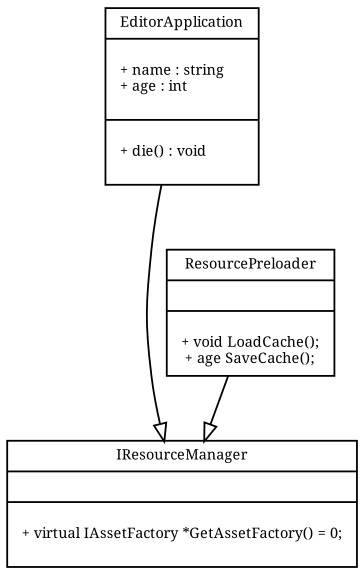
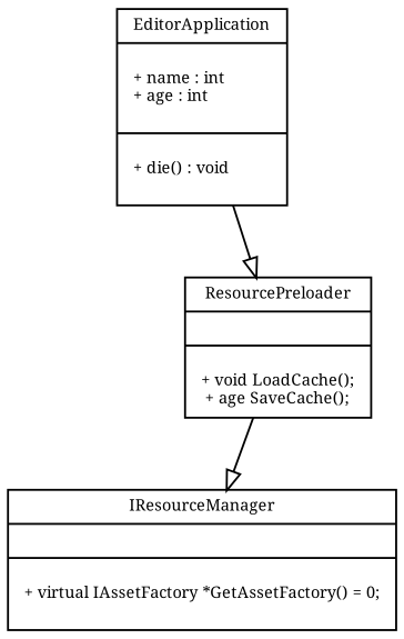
  digraph {
    fontname="Noto Serif"
    fontsize=8
    node [fontname="Noto Serif" fontsize=8 shape=record]
    edge [arrowhead=empty fontname="Noto Serif" fontsize=8]
    n1 [label="{IResourceManager\n			||\n				+ virtual IAssetFactory *GetAssetFactory() = 0;\l\n			}"]
    n2 [label="{ResourcePreloader\n			||\n			+ void LoadCache();\n			+ age SaveCache();\n			}"]
-   n3 [label="{EditorApplication\n	|\n	+ name : string\l+ age : int\l\n	|\n	+ die() : void\l\n	}"]
+   n3 [label="{EditorApplication\n	|\n	+ name : int\l+ age : int\l\n	|\n	+ die() : void\l\n	}"]
    subgraph sub_1 {
      label="namespace Grafkit"
      n1
      n2
    }
    subgraph sub_2 {
      label="namespace Idogep"
      n3
    }
    n2 -> n1
-   n3 -> n1
+   n3 -> n2
  }
